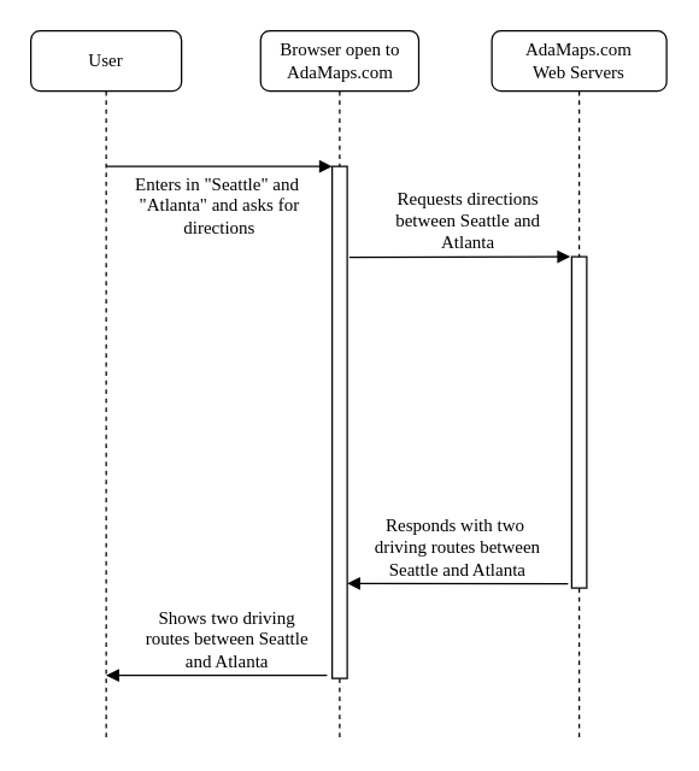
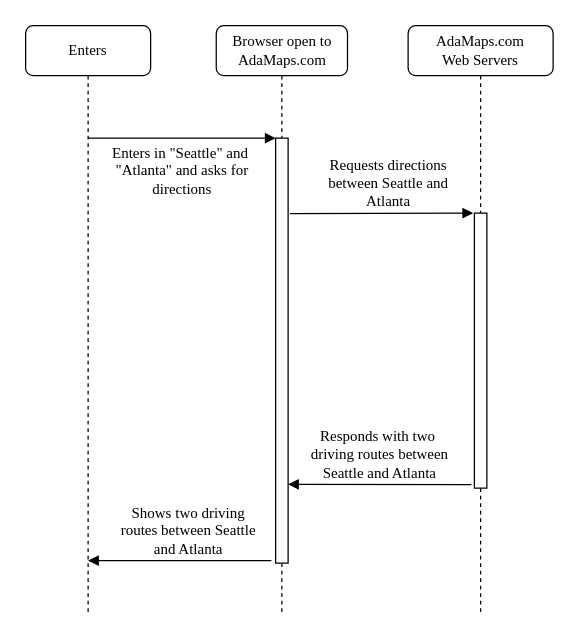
  <mxCell id="0" />
  <mxCell id="1" parent="0" />
  <mxCell id="2" value="AdaMaps.com&lt;br&gt;Web Servers" style="shape=umlLifeline;perimeter=lifelinePerimeter;whiteSpace=wrap;html=1;container=1;collapsible=0;recursiveResize=0;outlineConnect=0;rounded=1;shadow=0;comic=0;labelBackgroundColor=none;strokeWidth=1;fontFamily=Verdana;fontSize=12;align=center;" vertex="1" parent="1"><mxGeometry x="326" y="20" width="116" height="470" as="geometry" /></mxCell>
  <mxCell id="3" value="Browser open to&lt;br&gt;AdaMaps.com" style="shape=umlLifeline;perimeter=lifelinePerimeter;whiteSpace=wrap;html=1;container=1;collapsible=0;recursiveResize=0;outlineConnect=0;rounded=1;shadow=0;comic=0;labelBackgroundColor=none;strokeWidth=1;fontFamily=Verdana;fontSize=12;align=center;" vertex="1" parent="1"><mxGeometry x="172.5" y="20" width="105" height="470" as="geometry" /></mxCell>
  <mxCell id="4" value="" style="html=1;points=[];perimeter=orthogonalPerimeter;rounded=0;shadow=0;comic=0;labelBackgroundColor=none;strokeWidth=1;fontFamily=Verdana;fontSize=12;align=center;" vertex="1" parent="1"><mxGeometry x="220" y="110" width="10" height="340" as="geometry" /></mxCell>
- <mxCell id="5" value="User" style="shape=umlLifeline;perimeter=lifelinePerimeter;whiteSpace=wrap;html=1;container=1;collapsible=0;recursiveResize=0;outlineConnect=0;rounded=1;shadow=0;comic=0;labelBackgroundColor=none;strokeWidth=1;fontFamily=Verdana;fontSize=12;align=center;" vertex="1" parent="1"><mxGeometry x="20" y="20" width="100" height="470" as="geometry" /></mxCell>
+ <mxCell id="5" value="Enters" style="shape=umlLifeline;perimeter=lifelinePerimeter;whiteSpace=wrap;html=1;container=1;collapsible=0;recursiveResize=0;outlineConnect=0;rounded=1;shadow=0;comic=0;labelBackgroundColor=none;strokeWidth=1;fontFamily=Verdana;fontSize=12;align=center;" vertex="1" parent="1"><mxGeometry x="20" y="20" width="100" height="470" as="geometry" /></mxCell>
  <mxCell id="6" value="" style="html=1;points=[];perimeter=orthogonalPerimeter;rounded=0;shadow=0;comic=0;labelBackgroundColor=none;strokeWidth=1;fontFamily=Verdana;fontSize=12;align=center;" vertex="1" parent="1"><mxGeometry x="379" y="170" width="10" height="220" as="geometry" /></mxCell>
  <mxCell id="7" value="Enters in &quot;Seattle&quot; and&amp;nbsp;&lt;br&gt;&quot;Atlanta&quot; and asks for&lt;br&gt;directions" style="html=1;verticalAlign=bottom;endArrow=block;labelBackgroundColor=none;fontFamily=Verdana;fontSize=12;edgeStyle=elbowEdgeStyle;elbow=horizontal;entryX=0;entryY=0;entryDx=0;entryDy=0;entryPerimeter=0;" edge="1" parent="1" target="4"><mxGeometry y="-50" relative="1" as="geometry"><mxPoint x="70" y="110" as="sourcePoint" /><mxPoint x="210" y="110" as="targetPoint" /><mxPoint as="offset" /></mxGeometry></mxCell>
  <mxCell id="8" value="Requests directions&lt;br&gt;between Seattle and&lt;br&gt;Atlanta" style="html=1;verticalAlign=bottom;endArrow=block;entryX=0;entryY=0;labelBackgroundColor=none;fontFamily=Verdana;fontSize=12;edgeStyle=elbowEdgeStyle;elbow=vertical;exitX=1.238;exitY=0.151;exitDx=0;exitDy=0;exitPerimeter=0;" edge="1" parent="1"><mxGeometry x="0.075" relative="1" as="geometry"><mxPoint x="231.38" y="170.4" as="sourcePoint" /><mxPoint x="378" y="170" as="targetPoint" /><mxPoint as="offset" /></mxGeometry></mxCell>
  <mxCell id="9" value="Responds with two&amp;nbsp;&lt;br&gt;driving routes between&lt;br&gt;Seattle and Atlanta" style="html=1;verticalAlign=bottom;endArrow=block;entryX=0;entryY=0;labelBackgroundColor=none;fontFamily=Verdana;fontSize=12;edgeStyle=elbowEdgeStyle;elbow=vertical;exitX=1.238;exitY=0.151;exitDx=0;exitDy=0;exitPerimeter=0;" edge="1" parent="1"><mxGeometry x="0.002" relative="1" as="geometry"><mxPoint x="376.62" y="387.17" as="sourcePoint" /><mxPoint x="230" y="387.57" as="targetPoint" /><mxPoint as="offset" /></mxGeometry></mxCell>
  <mxCell id="10" value="Shows two driving &lt;br&gt;routes between Seattle &lt;br&gt;and Atlanta" style="html=1;verticalAlign=bottom;endArrow=block;entryX=0;entryY=0;labelBackgroundColor=none;fontFamily=Verdana;fontSize=12;edgeStyle=elbowEdgeStyle;elbow=vertical;exitX=1.238;exitY=0.151;exitDx=0;exitDy=0;exitPerimeter=0;" edge="1" parent="1"><mxGeometry x="-0.094" relative="1" as="geometry"><mxPoint x="216.62" y="448" as="sourcePoint" /><mxPoint x="70" y="448.4" as="targetPoint" /><mxPoint as="offset" /></mxGeometry></mxCell>
